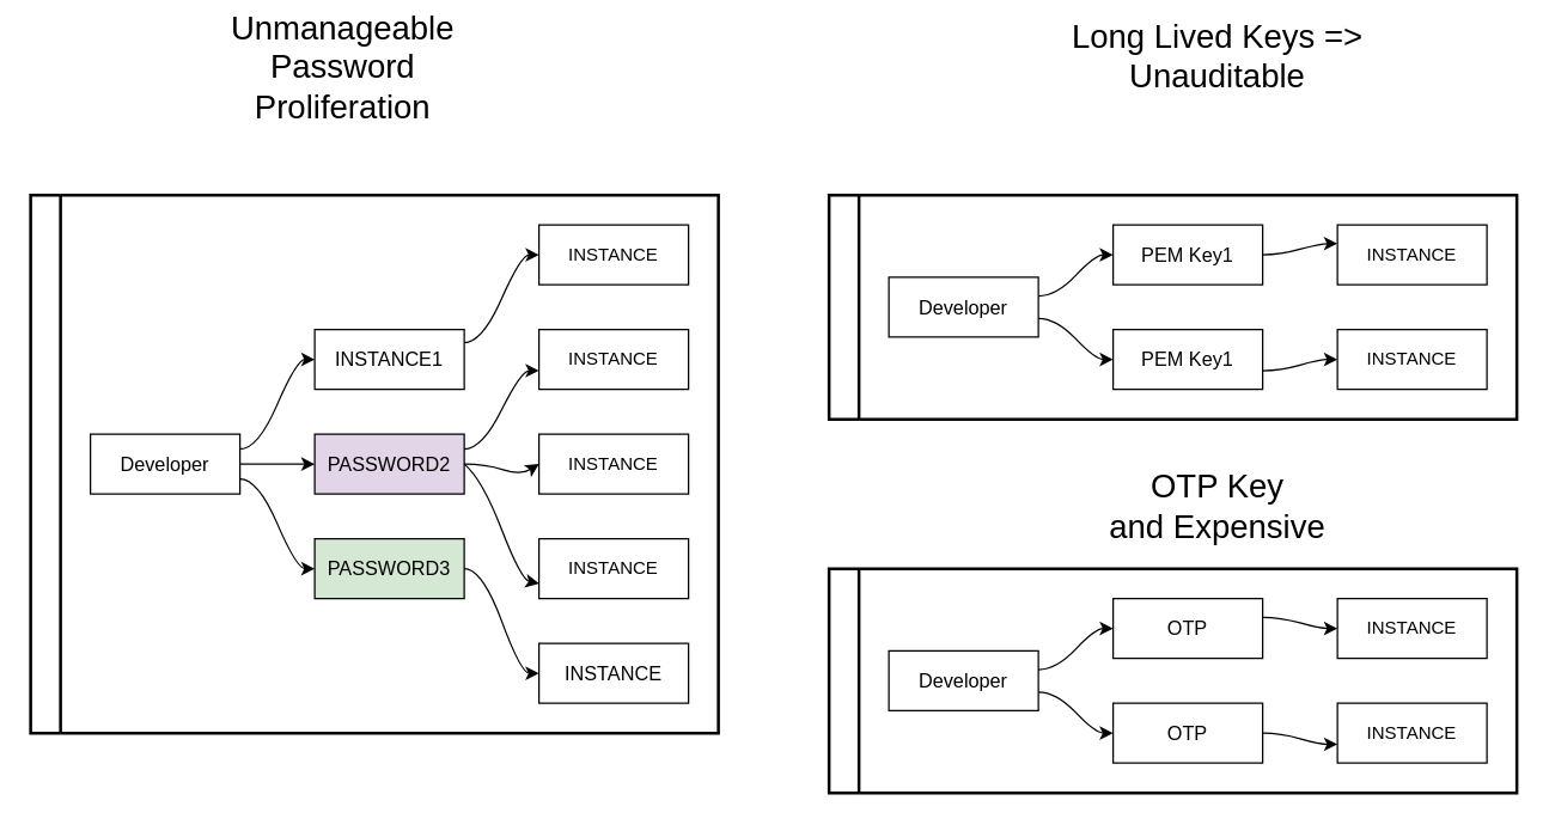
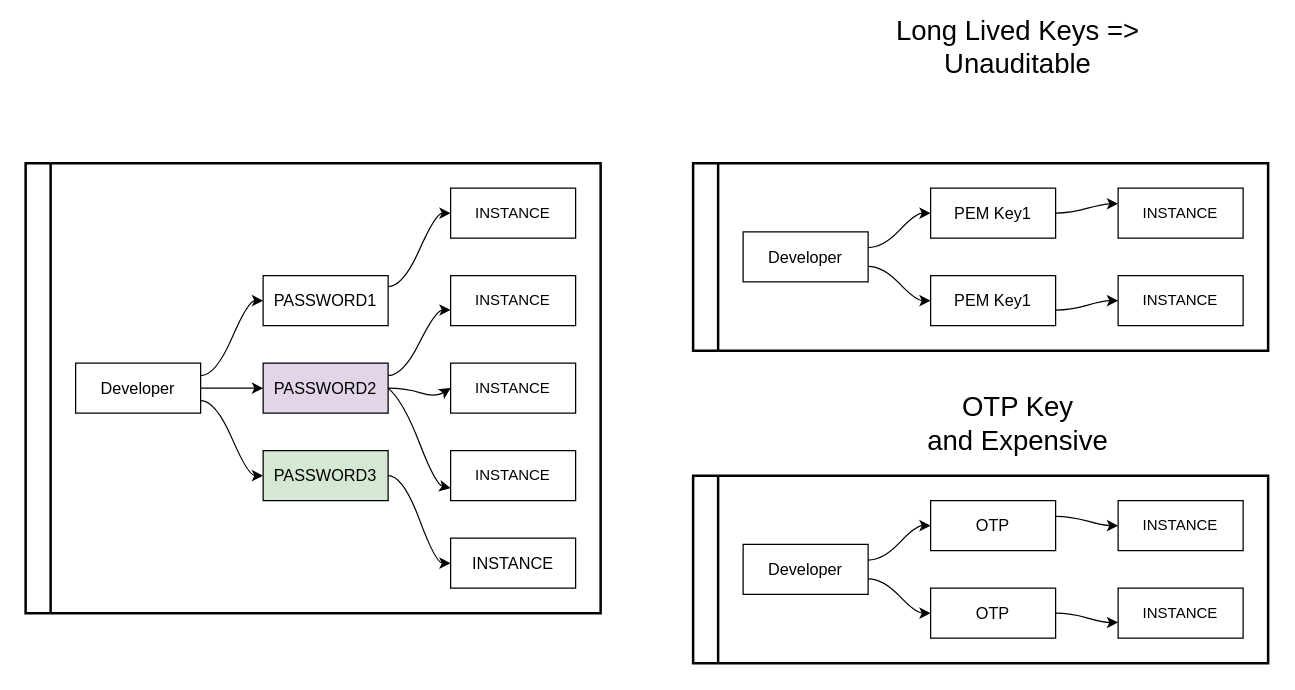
  <mxCell id="0" />
  <mxCell id="1" parent="0" />
- <mxCell id="2" value="&lt;div&gt;&lt;font style=&quot;font-size: 22px&quot;&gt;Unmanageable&lt;/font&gt;&lt;/div&gt;&lt;div&gt;&lt;font style=&quot;font-size: 22px&quot;&gt;Password Proliferation &lt;/font&gt;&lt;/div&gt;" style="text;html=1;strokeColor=none;fillColor=none;align=center;verticalAlign=middle;whiteSpace=wrap;rounded=0;" parent="1" vertex="1"><mxGeometry x="124" y="20" width="210" height="50" as="geometry" /></mxCell>
  <mxCell id="3" value="&lt;div&gt;&lt;div&gt;&lt;font style=&quot;font-size: 22px&quot;&gt;Long Lived Keys =&amp;gt;&lt;br&gt;&lt;/font&gt;&lt;/div&gt;&lt;font style=&quot;font-size: 22px&quot;&gt;Unauditable&lt;/font&gt;&lt;/div&gt;&lt;div&gt;&lt;br&gt;&lt;/div&gt;" style="text;html=1;strokeColor=none;fillColor=none;align=center;verticalAlign=middle;whiteSpace=wrap;rounded=0;" parent="1" vertex="1"><mxGeometry x="634" y="20" width="360" height="50" as="geometry" /></mxCell>
  <mxCell id="4" value="" style="swimlane;html=1;startSize=20;horizontal=0;childLayout=flowLayout;flowOrientation=west;resizable=0;interRankCellSpacing=50;containerType=tree;strokeColor=#000000;strokeWidth=2;" parent="1" vertex="1"><mxGeometry x="554" y="380" width="460" height="150" as="geometry" /></mxCell>
  <mxCell id="5" value="Developer" style="whiteSpace=wrap;html=1;fontSize=13;" parent="4" vertex="1"><mxGeometry x="40" y="55" width="100" height="40" as="geometry" /></mxCell>
  <mxCell id="6" value="OTP" style="whiteSpace=wrap;html=1;fontSize=13;" parent="4" vertex="1"><mxGeometry x="190" y="20" width="100" height="40" as="geometry" /></mxCell>
  <mxCell id="7" value="" style="html=1;curved=1;noEdgeStyle=1;orthogonal=1;fontSize=13;" parent="4" source="5" target="6" edge="1"><mxGeometry relative="1" as="geometry"><Array as="points"><mxPoint x="152" y="67.5" /><mxPoint x="178" y="40" /></Array></mxGeometry></mxCell>
  <mxCell id="8" value="OTP" style="whiteSpace=wrap;html=1;fontSize=13;" parent="4" vertex="1"><mxGeometry x="190" y="90" width="100" height="40" as="geometry" /></mxCell>
  <mxCell id="9" value="" style="html=1;curved=1;noEdgeStyle=1;orthogonal=1;fontSize=13;" parent="4" source="5" target="8" edge="1"><mxGeometry relative="1" as="geometry"><Array as="points"><mxPoint x="152" y="82.5" /><mxPoint x="178" y="110" /></Array></mxGeometry></mxCell>
  <mxCell id="10" value="INSTANCE" style="whiteSpace=wrap;html=1;" parent="4" vertex="1"><mxGeometry x="340" y="90" width="100" height="40" as="geometry" /></mxCell>
  <mxCell id="11" value="" style="html=1;curved=1;noEdgeStyle=1;orthogonal=1;strokeColor=none;fontSize=13;" parent="4" source="6" target="10" edge="1"><mxGeometry relative="1" as="geometry"><Array as="points"><mxPoint x="302" y="47.5" /><mxPoint x="328" y="102.5" /></Array></mxGeometry></mxCell>
  <mxCell id="12" value="" style="html=1;curved=1;noEdgeStyle=1;orthogonal=1;fontSize=13;" parent="4" source="8" target="10" edge="1"><mxGeometry relative="1" as="geometry"><Array as="points"><mxPoint x="302" y="110" /><mxPoint x="328" y="117.5" /></Array></mxGeometry></mxCell>
  <mxCell id="13" value="INSTANCE" style="whiteSpace=wrap;html=1;" parent="4" vertex="1"><mxGeometry x="340" y="20" width="100" height="40" as="geometry" /></mxCell>
  <mxCell id="14" value="" style="html=1;curved=1;noEdgeStyle=1;orthogonal=1;fontSize=13;" parent="4" source="6" target="13" edge="1"><mxGeometry relative="1" as="geometry"><mxPoint x="810" y="300" as="sourcePoint" /><mxPoint x="860" y="327.5" as="targetPoint" /><Array as="points"><mxPoint x="302" y="32.5" /><mxPoint x="328" y="40" /></Array></mxGeometry></mxCell>
  <mxCell id="15" value="&lt;div&gt;&lt;font style=&quot;font-size: 22px&quot;&gt;OTP Key&lt;/font&gt;&lt;/div&gt;&lt;div&gt;&lt;font style=&quot;font-size: 22px&quot;&gt;and Expensive&lt;/font&gt;&lt;/div&gt; " style="text;html=1;strokeColor=none;fillColor=none;align=center;verticalAlign=middle;whiteSpace=wrap;rounded=0;" parent="1" vertex="1"><mxGeometry x="654" y="314" width="320" height="50" as="geometry" /></mxCell>
  <mxCell id="16" value="" style="swimlane;html=1;startSize=20;horizontal=0;childLayout=flowLayout;flowOrientation=west;resizable=0;interRankCellSpacing=50;containerType=tree;strokeColor=#000000;strokeWidth=2;" parent="1" vertex="1"><mxGeometry x="554" y="130" width="460" height="150" as="geometry" /></mxCell>
  <mxCell id="17" value="Developer" style="whiteSpace=wrap;html=1;fontSize=13;" parent="16" vertex="1"><mxGeometry x="40" y="55" width="100" height="40" as="geometry" /></mxCell>
  <mxCell id="18" value="PEM Key1" style="whiteSpace=wrap;html=1;fontSize=13;" parent="16" vertex="1"><mxGeometry x="190" y="90" width="100" height="40" as="geometry" /></mxCell>
  <mxCell id="19" value="" style="html=1;curved=1;noEdgeStyle=1;orthogonal=1;fontSize=13;" parent="16" source="17" target="18" edge="1"><mxGeometry relative="1" as="geometry"><Array as="points"><mxPoint x="152" y="82.5" /><mxPoint x="178" y="110" /></Array></mxGeometry></mxCell>
  <mxCell id="20" value="PEM Key1" style="whiteSpace=wrap;html=1;fontSize=13;" parent="16" vertex="1"><mxGeometry x="190" y="20" width="100" height="40" as="geometry" /></mxCell>
  <mxCell id="21" value="" style="html=1;curved=1;noEdgeStyle=1;orthogonal=1;fontSize=13;" parent="16" source="17" target="20" edge="1"><mxGeometry relative="1" as="geometry"><Array as="points"><mxPoint x="152" y="67.5" /><mxPoint x="178" y="40" /></Array></mxGeometry></mxCell>
  <mxCell id="22" value="INSTANCE" style="whiteSpace=wrap;html=1;" parent="16" vertex="1"><mxGeometry x="340" y="20" width="100" height="40" as="geometry" /></mxCell>
  <mxCell id="23" value="" style="html=1;curved=1;noEdgeStyle=1;orthogonal=1;strokeColor=none;fontSize=13;" parent="16" source="18" target="22" edge="1"><mxGeometry relative="1" as="geometry"><Array as="points"><mxPoint x="302" y="102.5" /><mxPoint x="328" y="47.5" /></Array></mxGeometry></mxCell>
  <mxCell id="24" value="" style="html=1;curved=1;noEdgeStyle=1;orthogonal=1;fontSize=13;" parent="16" source="20" target="22" edge="1"><mxGeometry relative="1" as="geometry"><Array as="points"><mxPoint x="302" y="40" /><mxPoint x="328" y="32.5" /></Array></mxGeometry></mxCell>
  <mxCell id="25" value="INSTANCE" style="whiteSpace=wrap;html=1;" parent="16" vertex="1"><mxGeometry x="340" y="90" width="100" height="40" as="geometry" /></mxCell>
  <mxCell id="26" value="" style="html=1;curved=1;noEdgeStyle=1;orthogonal=1;fontSize=13;" parent="16" source="18" target="25" edge="1"><mxGeometry relative="1" as="geometry"><mxPoint x="970" y="380" as="sourcePoint" /><mxPoint x="1020" y="407.5" as="targetPoint" /><Array as="points"><mxPoint x="302" y="117.5" /><mxPoint x="328" y="110" /></Array></mxGeometry></mxCell>
  <mxCell id="27" value="" style="swimlane;html=1;startSize=20;horizontal=0;childLayout=flowLayout;flowOrientation=west;resizable=0;interRankCellSpacing=50;containerType=tree;strokeColor=#000000;strokeWidth=2;" parent="1" vertex="1"><mxGeometry x="20" y="130" width="460" height="360" as="geometry" /></mxCell>
  <mxCell id="28" value="Developer" style="whiteSpace=wrap;html=1;fontSize=13;" parent="27" vertex="1"><mxGeometry x="40" y="160" width="100" height="40" as="geometry" /></mxCell>
- <mxCell id="29" value="INSTANCE1" style="whiteSpace=wrap;html=1;fontSize=13;" parent="27" vertex="1"><mxGeometry x="190" y="90" width="100" height="40" as="geometry" /></mxCell>
+ <mxCell id="29" value="PASSWORD1" style="whiteSpace=wrap;html=1;fontSize=13;" parent="27" vertex="1"><mxGeometry x="190" y="90" width="100" height="40" as="geometry" /></mxCell>
  <mxCell id="30" value="" style="html=1;curved=1;noEdgeStyle=1;orthogonal=1;fontSize=13;" parent="27" source="28" target="29" edge="1"><mxGeometry relative="1" as="geometry"><Array as="points"><mxPoint x="152" y="170" /><mxPoint x="178" y="110" /></Array></mxGeometry></mxCell>
  <mxCell id="31" value="PASSWORD2" style="whiteSpace=wrap;html=1;fontSize=13;fillColor=#e1d5e7;" parent="27" vertex="1"><mxGeometry x="190" y="160" width="100" height="40" as="geometry" /></mxCell>
  <mxCell id="32" value="" style="html=1;curved=1;noEdgeStyle=1;orthogonal=1;fontSize=13;" parent="27" source="28" target="31" edge="1"><mxGeometry relative="1" as="geometry"><Array as="points"><mxPoint x="154" y="180" /><mxPoint x="178" y="180" /></Array></mxGeometry></mxCell>
  <mxCell id="33" value="INSTANCE" style="whiteSpace=wrap;html=1;" parent="27" vertex="1"><mxGeometry x="340" y="90" width="100" height="40" as="geometry" /></mxCell>
  <mxCell id="34" value="" style="html=1;curved=1;noEdgeStyle=1;orthogonal=1;strokeColor=none;fontSize=13;" parent="27" source="29" target="33" edge="1"><mxGeometry relative="1" as="geometry"><Array as="points"><mxPoint x="304" y="106.25" /><mxPoint x="328" y="102.5" /></Array></mxGeometry></mxCell>
  <mxCell id="35" value="" style="html=1;curved=1;noEdgeStyle=1;orthogonal=1;fontSize=13;" parent="27" source="31" target="33" edge="1"><mxGeometry relative="1" as="geometry"><Array as="points"><mxPoint x="302" y="170" /><mxPoint x="328" y="117.5" /></Array></mxGeometry></mxCell>
  <mxCell id="36" value="INSTANCE" style="whiteSpace=wrap;html=1;" parent="27" vertex="1"><mxGeometry x="340" y="20" width="100" height="40" as="geometry" /></mxCell>
  <mxCell id="37" value="" style="html=1;curved=1;noEdgeStyle=1;orthogonal=1;fontSize=13;" parent="27" source="29" target="36" edge="1"><mxGeometry relative="1" as="geometry"><mxPoint x="1530" y="630" as="sourcePoint" /><mxPoint x="1580" y="657.5" as="targetPoint" /><Array as="points"><mxPoint x="302" y="98.75" /><mxPoint x="328" y="40" /></Array></mxGeometry></mxCell>
  <mxCell id="38" value="" style="html=1;curved=1;noEdgeStyle=1;orthogonal=1;fontSize=13;" parent="27" source="28" target="39" edge="1"><mxGeometry relative="1" as="geometry"><Array as="points"><mxPoint x="152" y="190" /><mxPoint x="178" y="250" /></Array><mxPoint x="760" y="532.5" as="sourcePoint" /></mxGeometry></mxCell>
  <mxCell id="39" value="PASSWORD3" style="whiteSpace=wrap;html=1;fontSize=13;fillColor=#d5e8d4;" parent="27" vertex="1"><mxGeometry x="190" y="230" width="100" height="40" as="geometry" /></mxCell>
  <mxCell id="40" value="" style="html=1;curved=1;noEdgeStyle=1;orthogonal=1;fontSize=13;" parent="27" source="39" target="41" edge="1"><mxGeometry relative="1" as="geometry"><Array as="points"><mxPoint x="302" y="250" /><mxPoint x="328" y="320" /></Array><mxPoint x="720" y="550" as="sourcePoint" /></mxGeometry></mxCell>
  <mxCell id="41" value="INSTANCE" style="whiteSpace=wrap;html=1;fontSize=13;" parent="27" vertex="1"><mxGeometry x="340" y="300" width="100" height="40" as="geometry" /></mxCell>
  <mxCell id="42" value="" style="html=1;curved=1;noEdgeStyle=1;orthogonal=1;strokeColor=none;fontSize=13;" parent="27" source="29" target="43" edge="1"><mxGeometry relative="1" as="geometry"><Array as="points"><mxPoint x="304" y="113.75" /><mxPoint x="328" y="172.5" /></Array><mxPoint x="830" y="457.5" as="sourcePoint" /></mxGeometry></mxCell>
  <mxCell id="43" value="INSTANCE" style="whiteSpace=wrap;html=1;" parent="27" vertex="1"><mxGeometry x="340" y="160" width="100" height="40" as="geometry" /></mxCell>
  <mxCell id="44" value="" style="html=1;curved=1;noEdgeStyle=1;orthogonal=1;strokeColor=none;fontSize=13;" parent="27" source="29" target="45" edge="1"><mxGeometry relative="1" as="geometry"><Array as="points"><mxPoint x="302" y="121.25" /><mxPoint x="328" y="242.5" /></Array><mxPoint x="790" y="475" as="sourcePoint" /></mxGeometry></mxCell>
  <mxCell id="45" value="INSTANCE" style="whiteSpace=wrap;html=1;" parent="27" vertex="1"><mxGeometry x="340" y="230" width="100" height="40" as="geometry" /></mxCell>
  <mxCell id="46" value="" style="html=1;curved=1;noEdgeStyle=1;orthogonal=1;fontSize=13;exitX=1;exitY=0.5;exitDx=0;exitDy=0;entryX=0;entryY=0.75;entryDx=0;entryDy=0;" parent="27" source="31" target="45" edge="1"><mxGeometry relative="1" as="geometry"><Array as="points"><mxPoint x="302" y="190" /><mxPoint x="328" y="257.5" /></Array><mxPoint x="760" y="560" as="sourcePoint" /><mxPoint x="810" y="637.5" as="targetPoint" /></mxGeometry></mxCell>
  <mxCell id="47" value="" style="html=1;curved=1;noEdgeStyle=1;orthogonal=1;fontSize=13;exitX=1;exitY=0.5;exitDx=0;exitDy=0;entryX=0;entryY=0.5;entryDx=0;entryDy=0;" parent="27" source="31" target="43" edge="1"><mxGeometry relative="1" as="geometry"><Array as="points"><mxPoint x="304" y="180" /><mxPoint x="328" y="187.5" /></Array><mxPoint x="600" y="472.5" as="sourcePoint" /><mxPoint x="650" y="487.5" as="targetPoint" /></mxGeometry></mxCell>
